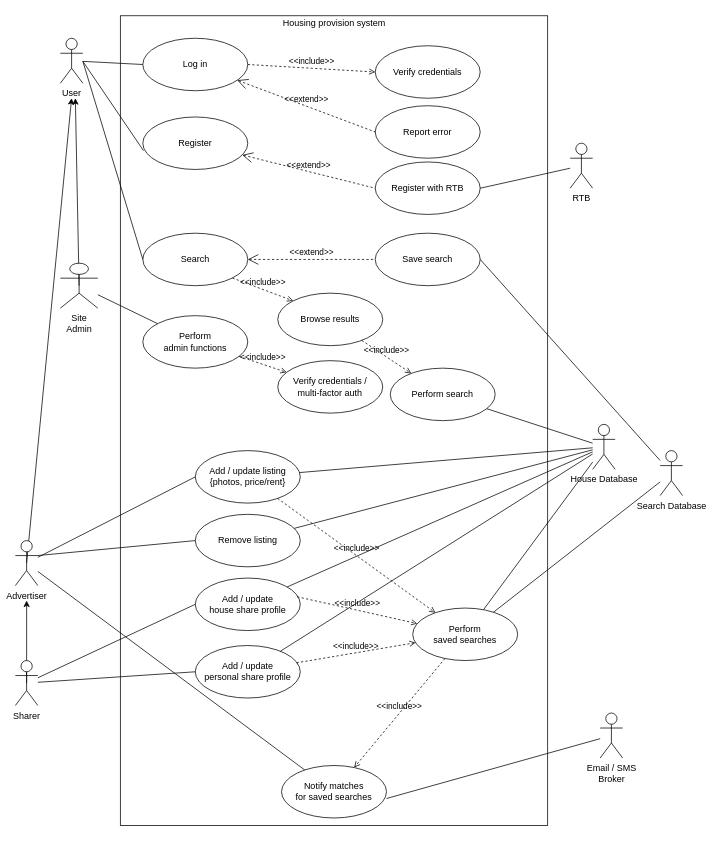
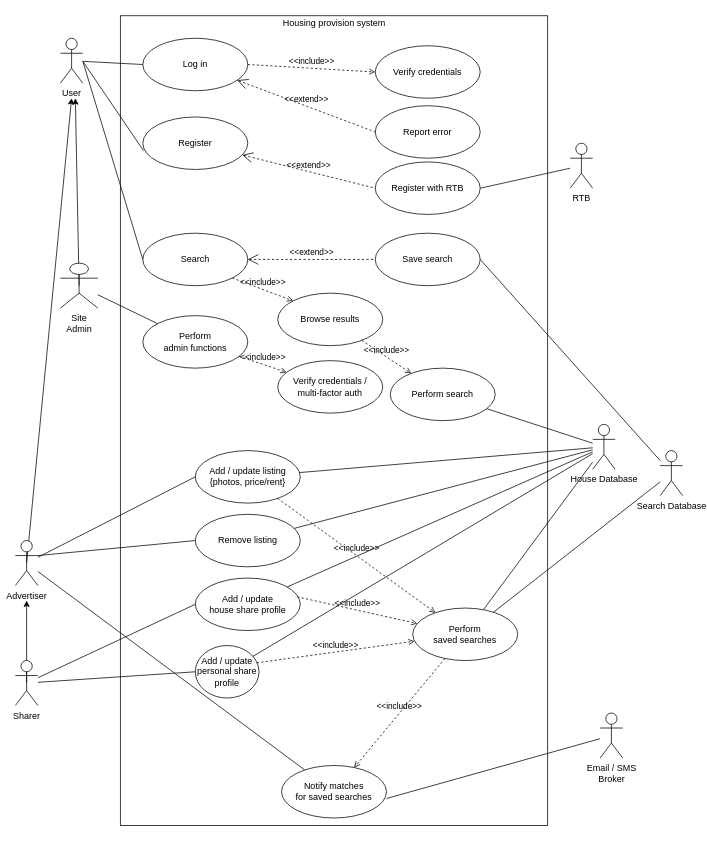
  <mxCell id="0" />
  <mxCell id="1" parent="0" />
  <mxCell id="2" value="&lt;div&gt;User&lt;/div&gt;" style="shape=umlActor;verticalLabelPosition=bottom;verticalAlign=top;html=1;" vertex="1" parent="1"><mxGeometry x="80" y="50" width="30" height="60" as="geometry" /></mxCell>
  <mxCell id="3" value="" style="rounded=0;whiteSpace=wrap;html=1;" vertex="1" parent="1"><mxGeometry x="160" y="20" width="570" height="1080" as="geometry" /></mxCell>
  <mxCell id="4" value="Housing provision system" style="text;html=1;strokeColor=none;fillColor=none;align=center;verticalAlign=middle;whiteSpace=wrap;rounded=0;" vertex="1" parent="1"><mxGeometry x="357.5" y="20" width="175" height="20" as="geometry" /></mxCell>
  <mxCell id="5" value="&lt;div&gt;Log in&lt;/div&gt;" style="ellipse;whiteSpace=wrap;html=1;" vertex="1" parent="1"><mxGeometry x="190" y="50" width="140" height="70" as="geometry" /></mxCell>
  <mxCell id="6" value="&lt;div&gt;Register&lt;/div&gt;" style="ellipse;whiteSpace=wrap;html=1;" vertex="1" parent="1"><mxGeometry x="190" y="155" width="140" height="70" as="geometry" /></mxCell>
  <mxCell id="7" value="Verify credentials" style="ellipse;whiteSpace=wrap;html=1;" vertex="1" parent="1"><mxGeometry x="500" y="60" width="140" height="70" as="geometry" /></mxCell>
  <mxCell id="8" value="Report error" style="ellipse;whiteSpace=wrap;html=1;" vertex="1" parent="1"><mxGeometry x="500" y="140" width="140" height="70" as="geometry" /></mxCell>
  <mxCell id="9" value="&lt;div&gt;Register with RTB&lt;br&gt;&lt;/div&gt;" style="ellipse;whiteSpace=wrap;html=1;" vertex="1" parent="1"><mxGeometry x="500" y="215" width="140" height="70" as="geometry" /></mxCell>
  <mxCell id="10" value="RTB" style="shape=umlActor;verticalLabelPosition=bottom;verticalAlign=top;html=1;" vertex="1" parent="1"><mxGeometry x="760" y="190" width="30" height="60" as="geometry" /></mxCell>
  <mxCell id="11" value="&amp;lt;&amp;lt;include&amp;gt;&amp;gt;" style="edgeStyle=none;html=1;endArrow=open;verticalAlign=bottom;dashed=1;labelBackgroundColor=none;entryX=0;entryY=0.5;entryDx=0;entryDy=0;exitX=1;exitY=0.5;exitDx=0;exitDy=0;" edge="1" parent="1" source="5" target="7"><mxGeometry width="160" relative="1" as="geometry"><mxPoint x="490" y="430" as="sourcePoint" /><mxPoint x="650" y="430" as="targetPoint" /></mxGeometry></mxCell>
  <mxCell id="12" value="&amp;lt;&amp;lt;extend&amp;gt;&amp;gt;" style="edgeStyle=none;html=1;startArrow=open;endArrow=none;startSize=12;verticalAlign=bottom;dashed=1;labelBackgroundColor=none;entryX=0;entryY=0.5;entryDx=0;entryDy=0;" edge="1" parent="1" source="5" target="8"><mxGeometry width="160" relative="1" as="geometry"><mxPoint x="330" y="174.5" as="sourcePoint" /><mxPoint x="490" y="174.5" as="targetPoint" /></mxGeometry></mxCell>
  <mxCell id="13" value="" style="html=1;endArrow=none;elbow=vertical;entryX=0;entryY=0.5;entryDx=0;entryDy=0;rounded=1;" edge="1" parent="1" source="2" target="5"><mxGeometry width="160" relative="1" as="geometry"><mxPoint x="70" y="79.5" as="sourcePoint" /><mxPoint x="230" y="79.5" as="targetPoint" /></mxGeometry></mxCell>
  <mxCell id="14" value="" style="html=1;endArrow=none;elbow=vertical;rounded=1;" edge="1" parent="1" source="41" target="24"><mxGeometry width="160" relative="1" as="geometry"><mxPoint x="840" y="700.789" as="sourcePoint" /><mxPoint x="920" y="705" as="targetPoint" /></mxGeometry></mxCell>
  <mxCell id="15" value="&amp;lt;&amp;lt;extend&amp;gt;&amp;gt;" style="edgeStyle=none;html=1;startArrow=open;endArrow=none;startSize=12;verticalAlign=bottom;dashed=1;labelBackgroundColor=none;entryX=0;entryY=0.5;entryDx=0;entryDy=0;" edge="1" parent="1" source="6" target="9"><mxGeometry width="160" relative="1" as="geometry"><mxPoint x="340" y="254.5" as="sourcePoint" /><mxPoint x="500" y="254.5" as="targetPoint" /></mxGeometry></mxCell>
  <mxCell id="16" value="" style="html=1;endArrow=none;elbow=vertical;rounded=1;exitX=1;exitY=0.5;exitDx=0;exitDy=0;" edge="1" parent="1" source="9" target="10"><mxGeometry width="160" relative="1" as="geometry"><mxPoint x="640" y="252.899" as="sourcePoint" /><mxPoint x="740" y="250" as="targetPoint" /></mxGeometry></mxCell>
  <mxCell id="17" value="Search" style="ellipse;whiteSpace=wrap;html=1;" vertex="1" parent="1"><mxGeometry x="190" y="310" width="140" height="70" as="geometry" /></mxCell>
  <mxCell id="18" value="&lt;div&gt;Save search&lt;/div&gt;" style="ellipse;whiteSpace=wrap;html=1;" vertex="1" parent="1"><mxGeometry x="500" y="310" width="140" height="70" as="geometry" /></mxCell>
  <mxCell id="19" value="Search Database" style="shape=umlActor;verticalLabelPosition=bottom;verticalAlign=top;html=1;" vertex="1" parent="1"><mxGeometry x="880" y="600" width="30" height="60" as="geometry" /></mxCell>
  <mxCell id="20" value="" style="html=1;endArrow=none;elbow=vertical;rounded=1;exitX=1;exitY=0.5;exitDx=0;exitDy=0;" edge="1" parent="1" source="18" target="19"><mxGeometry width="160" relative="1" as="geometry"><mxPoint x="600" y="385.789" as="sourcePoint" /><mxPoint x="680" y="390" as="targetPoint" /></mxGeometry></mxCell>
  <mxCell id="21" value="&amp;lt;&amp;lt;extend&amp;gt;&amp;gt;" style="edgeStyle=none;html=1;startArrow=open;endArrow=none;startSize=12;verticalAlign=bottom;dashed=1;labelBackgroundColor=none;entryX=0;entryY=0.5;entryDx=0;entryDy=0;exitX=1;exitY=0.5;exitDx=0;exitDy=0;" edge="1" parent="1" source="17" target="18"><mxGeometry width="160" relative="1" as="geometry"><mxPoint x="330" y="345" as="sourcePoint" /><mxPoint x="480" y="344.5" as="targetPoint" /></mxGeometry></mxCell>
  <mxCell id="22" value="" style="html=1;endArrow=none;elbow=vertical;entryX=0.007;entryY=0.643;entryDx=0;entryDy=0;rounded=1;entryPerimeter=0;" edge="1" parent="1" target="6"><mxGeometry width="160" relative="1" as="geometry"><mxPoint x="110" y="80.789" as="sourcePoint" /><mxPoint x="190" y="85" as="targetPoint" /></mxGeometry></mxCell>
  <mxCell id="23" value="" style="html=1;endArrow=none;elbow=vertical;entryX=0;entryY=0.5;entryDx=0;entryDy=0;rounded=1;" edge="1" parent="1" target="17"><mxGeometry width="160" relative="1" as="geometry"><mxPoint x="110" y="80.789" as="sourcePoint" /><mxPoint x="190.98" y="200.01" as="targetPoint" /></mxGeometry></mxCell>
  <mxCell id="24" value="House Database" style="shape=umlActor;verticalLabelPosition=bottom;verticalAlign=top;html=1;" vertex="1" parent="1"><mxGeometry x="790" y="565" width="30" height="60" as="geometry" /></mxCell>
  <mxCell id="25" value="Perform search" style="ellipse;whiteSpace=wrap;html=1;" vertex="1" parent="1"><mxGeometry x="520" y="490" width="140" height="70" as="geometry" /></mxCell>
  <mxCell id="26" value="Browse results" style="ellipse;whiteSpace=wrap;html=1;" vertex="1" parent="1"><mxGeometry x="370" y="390" width="140" height="70" as="geometry" /></mxCell>
  <mxCell id="27" value="&lt;div&gt;Add / update listing&lt;/div&gt;{photos, price/rent}" style="ellipse;whiteSpace=wrap;html=1;" vertex="1" parent="1"><mxGeometry x="260" y="600" width="140" height="70" as="geometry" /></mxCell>
  <mxCell id="28" value="&lt;div&gt;Perform &lt;br&gt;&lt;/div&gt;&lt;div&gt;saved searches&lt;/div&gt;" style="ellipse;whiteSpace=wrap;html=1;" vertex="1" parent="1"><mxGeometry x="550" y="810" width="140" height="70" as="geometry" /></mxCell>
  <mxCell id="29" value="" style="html=1;endArrow=none;elbow=vertical;rounded=1;" edge="1" parent="1" source="25" target="24"><mxGeometry width="160" relative="1" as="geometry"><mxPoint x="570" y="799.999" as="sourcePoint" /><mxPoint x="650" y="804.21" as="targetPoint" /></mxGeometry></mxCell>
  <mxCell id="30" value="" style="html=1;endArrow=none;elbow=vertical;rounded=1;" edge="1" parent="1" source="28" target="19"><mxGeometry width="160" relative="1" as="geometry"><mxPoint x="640" y="560" as="sourcePoint" /><mxPoint x="810" y="930" as="targetPoint" /></mxGeometry></mxCell>
  <mxCell id="31" value="" style="html=1;endArrow=none;elbow=vertical;rounded=1;" edge="1" parent="1" source="28" target="24"><mxGeometry width="160" relative="1" as="geometry"><mxPoint x="660" y="460" as="sourcePoint" /><mxPoint x="770" y="460" as="targetPoint" /></mxGeometry></mxCell>
  <mxCell id="32" style="edgeStyle=none;rounded=1;orthogonalLoop=1;jettySize=auto;html=1;exitX=0.5;exitY=0.5;exitDx=0;exitDy=0;exitPerimeter=0;" edge="1" parent="1" source="33"><mxGeometry relative="1" as="geometry"><mxPoint x="95" y="130" as="targetPoint" /></mxGeometry></mxCell>
  <mxCell id="33" value="Advertiser" style="shape=umlActor;verticalLabelPosition=bottom;verticalAlign=top;html=1;" vertex="1" parent="1"><mxGeometry x="20" y="720" width="30" height="60" as="geometry" /></mxCell>
  <mxCell id="34" value="" style="html=1;endArrow=none;elbow=vertical;rounded=1;entryX=0;entryY=0.5;entryDx=0;entryDy=0;" edge="1" parent="1" source="33" target="27"><mxGeometry width="160" relative="1" as="geometry"><mxPoint x="560" y="919.999" as="sourcePoint" /><mxPoint x="640" y="924.21" as="targetPoint" /></mxGeometry></mxCell>
  <mxCell id="35" value="&amp;lt;&amp;lt;include&amp;gt;&amp;gt;" style="edgeStyle=none;html=1;endArrow=open;verticalAlign=bottom;dashed=1;labelBackgroundColor=none;" edge="1" parent="1" source="27" target="28"><mxGeometry width="160" relative="1" as="geometry"><mxPoint x="330" y="85" as="sourcePoint" /><mxPoint x="500" y="95" as="targetPoint" /></mxGeometry></mxCell>
  <mxCell id="36" value="&amp;lt;&amp;lt;include&amp;gt;&amp;gt;" style="edgeStyle=none;html=1;endArrow=open;verticalAlign=bottom;dashed=1;labelBackgroundColor=none;entryX=0;entryY=0;entryDx=0;entryDy=0;exitX=1;exitY=1;exitDx=0;exitDy=0;" edge="1" parent="1" source="17" target="26"><mxGeometry width="160" relative="1" as="geometry"><mxPoint x="330" y="85" as="sourcePoint" /><mxPoint x="500" y="95" as="targetPoint" /></mxGeometry></mxCell>
  <mxCell id="37" value="&amp;lt;&amp;lt;include&amp;gt;&amp;gt;" style="edgeStyle=none;html=1;endArrow=open;verticalAlign=bottom;dashed=1;labelBackgroundColor=none;" edge="1" parent="1" source="26" target="25"><mxGeometry width="160" relative="1" as="geometry"><mxPoint x="309.497" y="369.749" as="sourcePoint" /><mxPoint x="364.503" y="410.251" as="targetPoint" /></mxGeometry></mxCell>
  <mxCell id="38" value="&lt;div&gt;Email / SMS&lt;/div&gt;&lt;div&gt;Broker&lt;br&gt;&lt;/div&gt;" style="shape=umlActor;verticalLabelPosition=bottom;verticalAlign=top;html=1;" vertex="1" parent="1"><mxGeometry x="800" y="950" width="30" height="60" as="geometry" /></mxCell>
  <mxCell id="39" style="edgeStyle=none;rounded=1;orthogonalLoop=1;jettySize=auto;html=1;exitX=0.5;exitY=0.5;exitDx=0;exitDy=0;exitPerimeter=0;" edge="1" parent="1" source="40"><mxGeometry relative="1" as="geometry"><mxPoint x="35" y="800" as="targetPoint" /><mxPoint x="40" y="700" as="sourcePoint" /></mxGeometry></mxCell>
  <mxCell id="40" value="Sharer" style="shape=umlActor;verticalLabelPosition=bottom;verticalAlign=top;html=1;outlineConnect=0;" vertex="1" parent="1"><mxGeometry x="20" y="880" width="30" height="60" as="geometry" /></mxCell>
  <mxCell id="41" value="&lt;div&gt;Add / update&lt;/div&gt;&lt;div&gt;house share profile&lt;br&gt;&lt;/div&gt;" style="ellipse;whiteSpace=wrap;html=1;" vertex="1" parent="1"><mxGeometry x="260" y="770" width="140" height="70" as="geometry" /></mxCell>
- <mxCell id="42" value="&lt;div&gt;Add / update&lt;/div&gt;&lt;div&gt;personal share profile&lt;br&gt;&lt;/div&gt;" style="ellipse;whiteSpace=wrap;html=1;" vertex="1" parent="1"><mxGeometry x="260" y="860" width="140" height="70" as="geometry" /></mxCell>
+ <mxCell id="42" value="&lt;div&gt;Add / update&lt;/div&gt;&lt;div&gt;personal share profile&lt;br&gt;&lt;/div&gt;" style="ellipse;whiteSpace=wrap;html=1;" vertex="1" parent="1"><mxGeometry x="260" y="860" width="85" height="70" as="geometry" /></mxCell>
  <mxCell id="43" value="" style="html=1;endArrow=none;elbow=vertical;entryX=0;entryY=0.5;entryDx=0;entryDy=0;rounded=1;" edge="1" parent="1" source="40" target="41"><mxGeometry width="160" relative="1" as="geometry"><mxPoint x="560" y="919.999" as="sourcePoint" /><mxPoint x="640" y="924.21" as="targetPoint" /></mxGeometry></mxCell>
  <mxCell id="44" value="" style="html=1;endArrow=none;elbow=vertical;entryX=0;entryY=0.5;entryDx=0;entryDy=0;rounded=1;" edge="1" parent="1" source="40" target="42"><mxGeometry width="160" relative="1" as="geometry"><mxPoint x="100" y="776.386" as="sourcePoint" /><mxPoint x="334" y="720" as="targetPoint" /></mxGeometry></mxCell>
  <mxCell id="45" value="Remove listing" style="ellipse;whiteSpace=wrap;html=1;" vertex="1" parent="1"><mxGeometry x="260" y="685" width="140" height="70" as="geometry" /></mxCell>
  <mxCell id="46" value="" style="html=1;endArrow=none;elbow=vertical;rounded=1;entryX=0;entryY=0.5;entryDx=0;entryDy=0;exitX=1;exitY=0.333;exitDx=0;exitDy=0;exitPerimeter=0;" edge="1" parent="1" source="33" target="45"><mxGeometry width="160" relative="1" as="geometry"><mxPoint x="100" y="622.895" as="sourcePoint" /><mxPoint x="180" y="585" as="targetPoint" /></mxGeometry></mxCell>
  <mxCell id="47" value="&amp;lt;&amp;lt;include&amp;gt;&amp;gt;" style="edgeStyle=none;html=1;endArrow=open;verticalAlign=bottom;dashed=1;labelBackgroundColor=none;" edge="1" parent="1" source="28" target="60"><mxGeometry width="160" relative="1" as="geometry"><mxPoint x="330" y="465" as="sourcePoint" /><mxPoint x="553.039" y="544.657" as="targetPoint" /></mxGeometry></mxCell>
  <mxCell id="48" value="" style="html=1;endArrow=none;elbow=vertical;rounded=1;exitX=1;exitY=0.629;exitDx=0;exitDy=0;exitPerimeter=0;" edge="1" parent="1" source="60" target="38"><mxGeometry width="160" relative="1" as="geometry"><mxPoint x="840" y="700.789" as="sourcePoint" /><mxPoint x="920" y="705" as="targetPoint" /></mxGeometry></mxCell>
  <mxCell id="49" value="&amp;lt;&amp;lt;include&amp;gt;&amp;gt;" style="edgeStyle=none;html=1;endArrow=open;verticalAlign=bottom;dashed=1;labelBackgroundColor=none;exitX=0.971;exitY=0.357;exitDx=0;exitDy=0;exitPerimeter=0;" edge="1" parent="1" source="41" target="28"><mxGeometry width="160" relative="1" as="geometry"><mxPoint x="330" y="727" as="sourcePoint" /><mxPoint x="532.5" y="555" as="targetPoint" /></mxGeometry></mxCell>
  <mxCell id="50" value="&amp;lt;&amp;lt;include&amp;gt;&amp;gt;" style="edgeStyle=none;html=1;endArrow=open;verticalAlign=bottom;dashed=1;labelBackgroundColor=none;exitX=0.964;exitY=0.329;exitDx=0;exitDy=0;exitPerimeter=0;" edge="1" parent="1" source="42" target="28"><mxGeometry width="160" relative="1" as="geometry"><mxPoint x="330" y="555" as="sourcePoint" /><mxPoint x="532.5" y="555" as="targetPoint" /></mxGeometry></mxCell>
  <mxCell id="51" value="&lt;div&gt;Perform&lt;/div&gt;&lt;div&gt;admin functions&lt;br&gt;&lt;/div&gt;" style="ellipse;whiteSpace=wrap;html=1;" vertex="1" parent="1"><mxGeometry x="190" y="420" width="140" height="70" as="geometry" /></mxCell>
  <mxCell id="52" value="&lt;div&gt;Verify credentials /&lt;/div&gt;&lt;div&gt;multi-factor auth&lt;br&gt;&lt;/div&gt;" style="ellipse;whiteSpace=wrap;html=1;" vertex="1" parent="1"><mxGeometry x="370" y="480" width="140" height="70" as="geometry" /></mxCell>
  <mxCell id="53" value="&amp;lt;&amp;lt;include&amp;gt;&amp;gt;" style="edgeStyle=none;html=1;endArrow=open;verticalAlign=bottom;dashed=1;labelBackgroundColor=none;" edge="1" parent="1" source="51" target="52"><mxGeometry width="160" relative="1" as="geometry"><mxPoint x="309.497" y="369.749" as="sourcePoint" /><mxPoint x="390.503" y="400.251" as="targetPoint" /></mxGeometry></mxCell>
  <mxCell id="54" style="edgeStyle=none;rounded=1;orthogonalLoop=1;jettySize=auto;html=1;exitX=0.5;exitY=0.5;exitDx=0;exitDy=0;exitPerimeter=0;" edge="1" parent="1" source="55"><mxGeometry relative="1" as="geometry"><mxPoint x="100" y="130" as="targetPoint" /></mxGeometry></mxCell>
  <mxCell id="55" value="&lt;div&gt;Site&lt;/div&gt;&lt;div&gt;Admin&lt;br&gt;&lt;/div&gt;" style="shape=umlActor;verticalLabelPosition=bottom;verticalAlign=top;html=1;outlineConnect=0;" vertex="1" parent="1"><mxGeometry x="80" y="350" width="50" height="60" as="geometry" /></mxCell>
  <mxCell id="56" value="" style="html=1;endArrow=none;elbow=vertical;rounded=1;" edge="1" parent="1" source="55" target="51"><mxGeometry width="160" relative="1" as="geometry"><mxPoint x="840" y="700.789" as="sourcePoint" /><mxPoint x="920" y="705" as="targetPoint" /></mxGeometry></mxCell>
  <mxCell id="57" value="" style="html=1;endArrow=none;elbow=vertical;rounded=1;" edge="1" parent="1" source="27" target="24"><mxGeometry width="160" relative="1" as="geometry"><mxPoint x="840" y="700.789" as="sourcePoint" /><mxPoint x="920" y="705" as="targetPoint" /></mxGeometry></mxCell>
  <mxCell id="58" value="" style="html=1;endArrow=none;elbow=vertical;rounded=1;" edge="1" parent="1" source="45" target="24"><mxGeometry width="160" relative="1" as="geometry"><mxPoint x="840" y="700.789" as="sourcePoint" /><mxPoint x="920" y="705" as="targetPoint" /></mxGeometry></mxCell>
  <mxCell id="59" value="" style="html=1;endArrow=none;elbow=vertical;rounded=1;" edge="1" parent="1" source="42" target="24"><mxGeometry width="160" relative="1" as="geometry"><mxPoint x="382.482" y="781.839" as="sourcePoint" /><mxPoint x="790" y="601.632" as="targetPoint" /></mxGeometry></mxCell>
  <mxCell id="60" value="&lt;div&gt;Notify matches&lt;/div&gt;&lt;div&gt;for saved searches&lt;/div&gt;" style="ellipse;whiteSpace=wrap;html=1;" vertex="1" parent="1"><mxGeometry x="375" y="1020" width="140" height="70" as="geometry" /></mxCell>
  <mxCell id="61" value="" style="html=1;endArrow=none;elbow=vertical;rounded=1;" edge="1" parent="1" source="33" target="60"><mxGeometry width="160" relative="1" as="geometry"><mxPoint x="550" y="1044.03" as="sourcePoint" /><mxPoint x="800" y="983.624" as="targetPoint" /></mxGeometry></mxCell>
